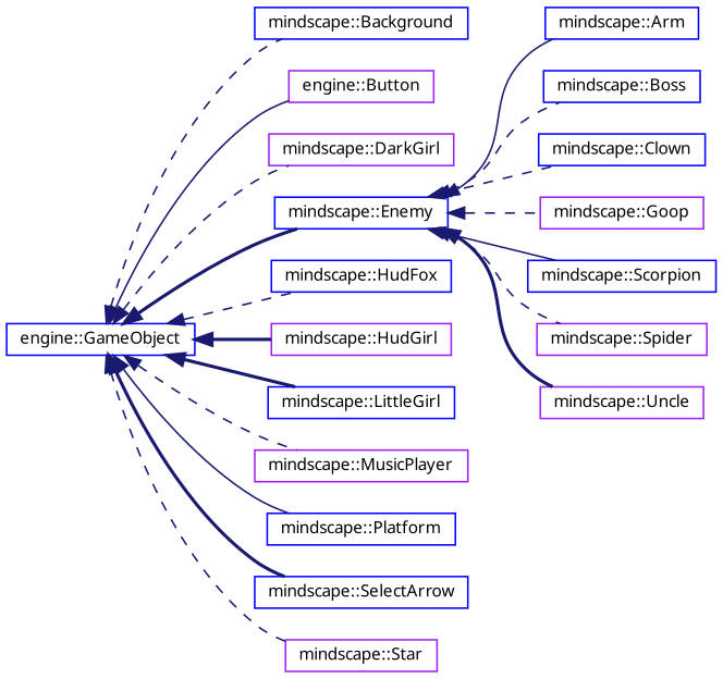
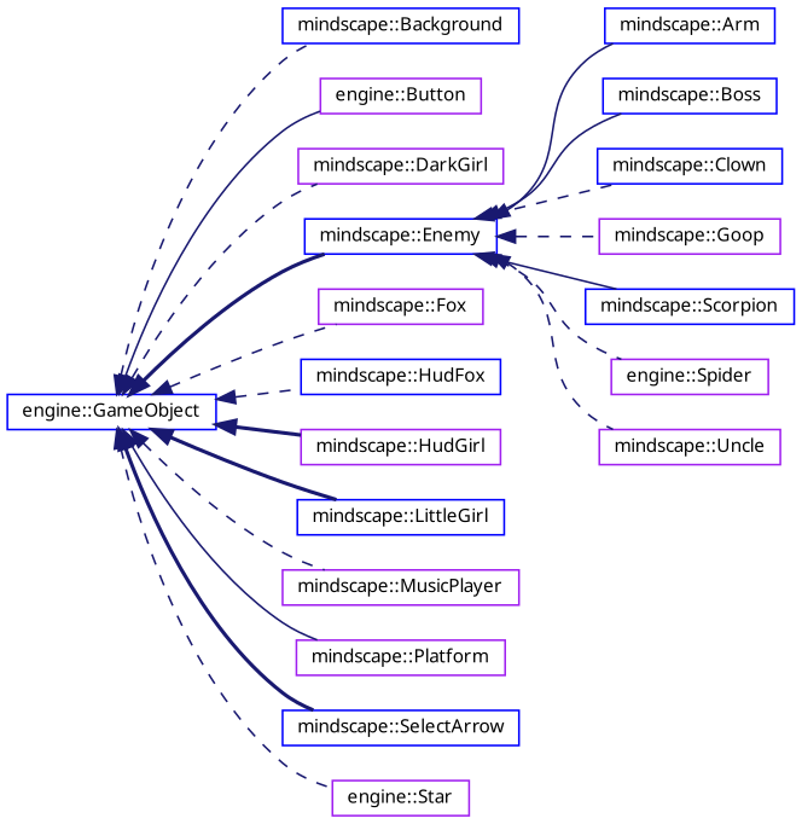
  digraph {
    fontname="Noto Sans"
    rankdir=LR
    node [color=blue fillcolor=white fontname="Noto Sans" fontsize=10 shape=record style=filled]
    edge [color=midnightblue dir=back fontname="Noto Sans" fontsize=10 labelfontname=Helvetica labelfontsize=10 style=dashed]
    n1 [height=0.2 label="engine::GameObject" width=0.4]
    n2 [height=0.2 label="mindscape::Background" width=0.4]
    n3 [color=purple height=0.2 label="engine::Button" width=0.4]
    n4 [color=purple height=0.2 label="mindscape::DarkGirl" width=0.4]
    n5 [height=0.2 label="mindscape::Enemy" width=0.4]
+   n6 [color=purple height=0.2 label="mindscape::Fox" width=0.4]
    n7 [height=0.2 label="mindscape::HudFox" width=0.4]
    n8 [color=purple height=0.2 label="mindscape::HudGirl" width=0.4]
    n9 [height=0.2 label="mindscape::LittleGirl" width=0.4]
    n10 [color=purple height=0.2 label="mindscape::MusicPlayer" width=0.4]
-   n11 [height=0.2 label="mindscape::Platform" width=0.4]
+   n11 [color=purple height=0.2 label="mindscape::Platform" width=0.4]
    n12 [height=0.2 label="mindscape::SelectArrow" width=0.4]
-   n13 [color=purple height=0.2 label="mindscape::Star" width=0.4]
+   n13 [color=purple height=0.2 label="engine::Star" width=0.4]
    n14 [height=0.2 label="mindscape::Arm" width=0.4]
    n15 [height=0.2 label="mindscape::Boss" width=0.4]
    n16 [height=0.2 label="mindscape::Clown" width=0.4]
    n17 [color=purple height=0.2 label="mindscape::Goop" width=0.4]
    n18 [height=0.2 label="mindscape::Scorpion" width=0.4]
-   n19 [color=purple height=0.2 label="mindscape::Spider" width=0.4]
+   n19 [color=purple height=0.2 label="engine::Spider" width=0.4]
    n20 [color=purple height=0.2 label="mindscape::Uncle" width=0.4]
    n1 -> n2
    n1 -> n3 [style=solid]
    n1 -> n4
    n1 -> n5 [style=bold]
+   n1 -> n6
    n1 -> n7
    n1 -> n8 [style=bold]
    n1 -> n9 [style=bold]
    n1 -> n10
    n1 -> n11 [style=solid]
    n1 -> n12 [style=bold]
    n1 -> n13
    n5 -> n14 [style=solid]
-   n5 -> n15
+   n5 -> n15 [style=solid]
    n5 -> n16
    n5 -> n17
    n5 -> n18 [style=solid]
    n5 -> n19
-   n5 -> n20 [style=bold]
+   n5 -> n20
  }
